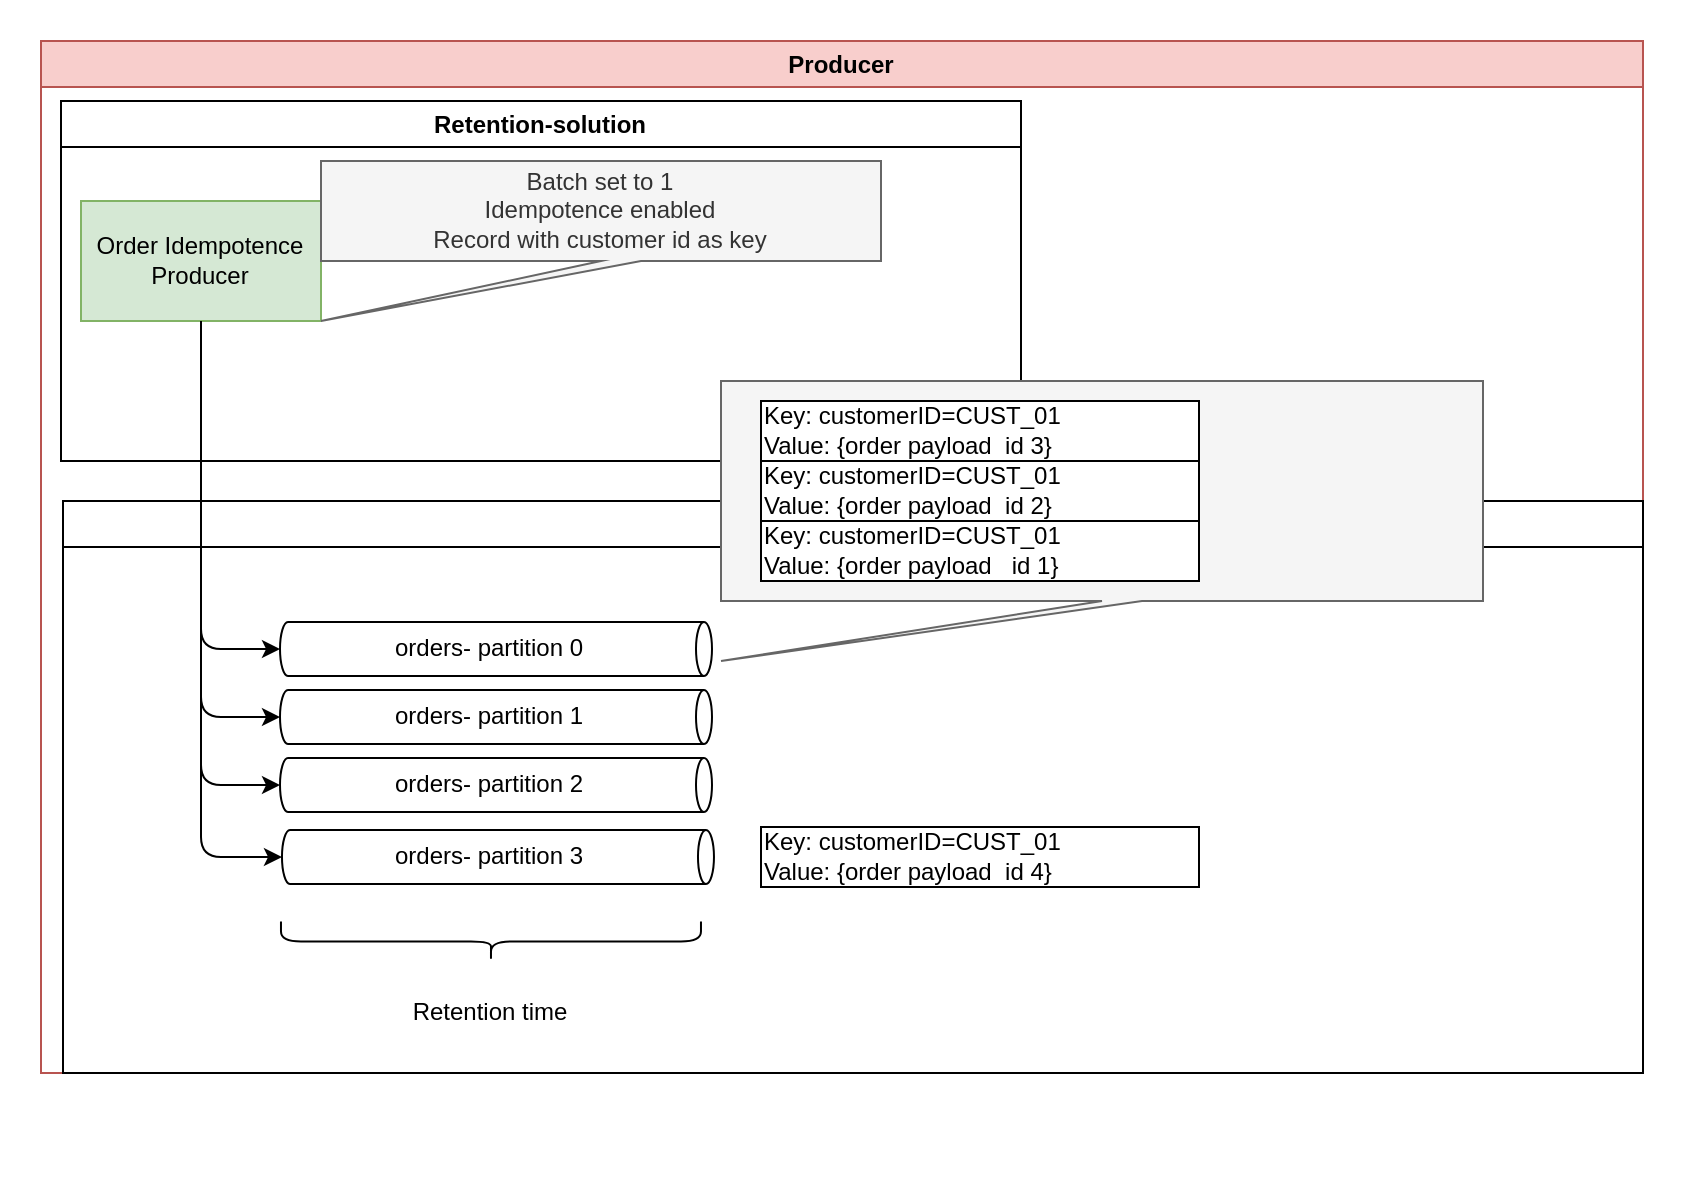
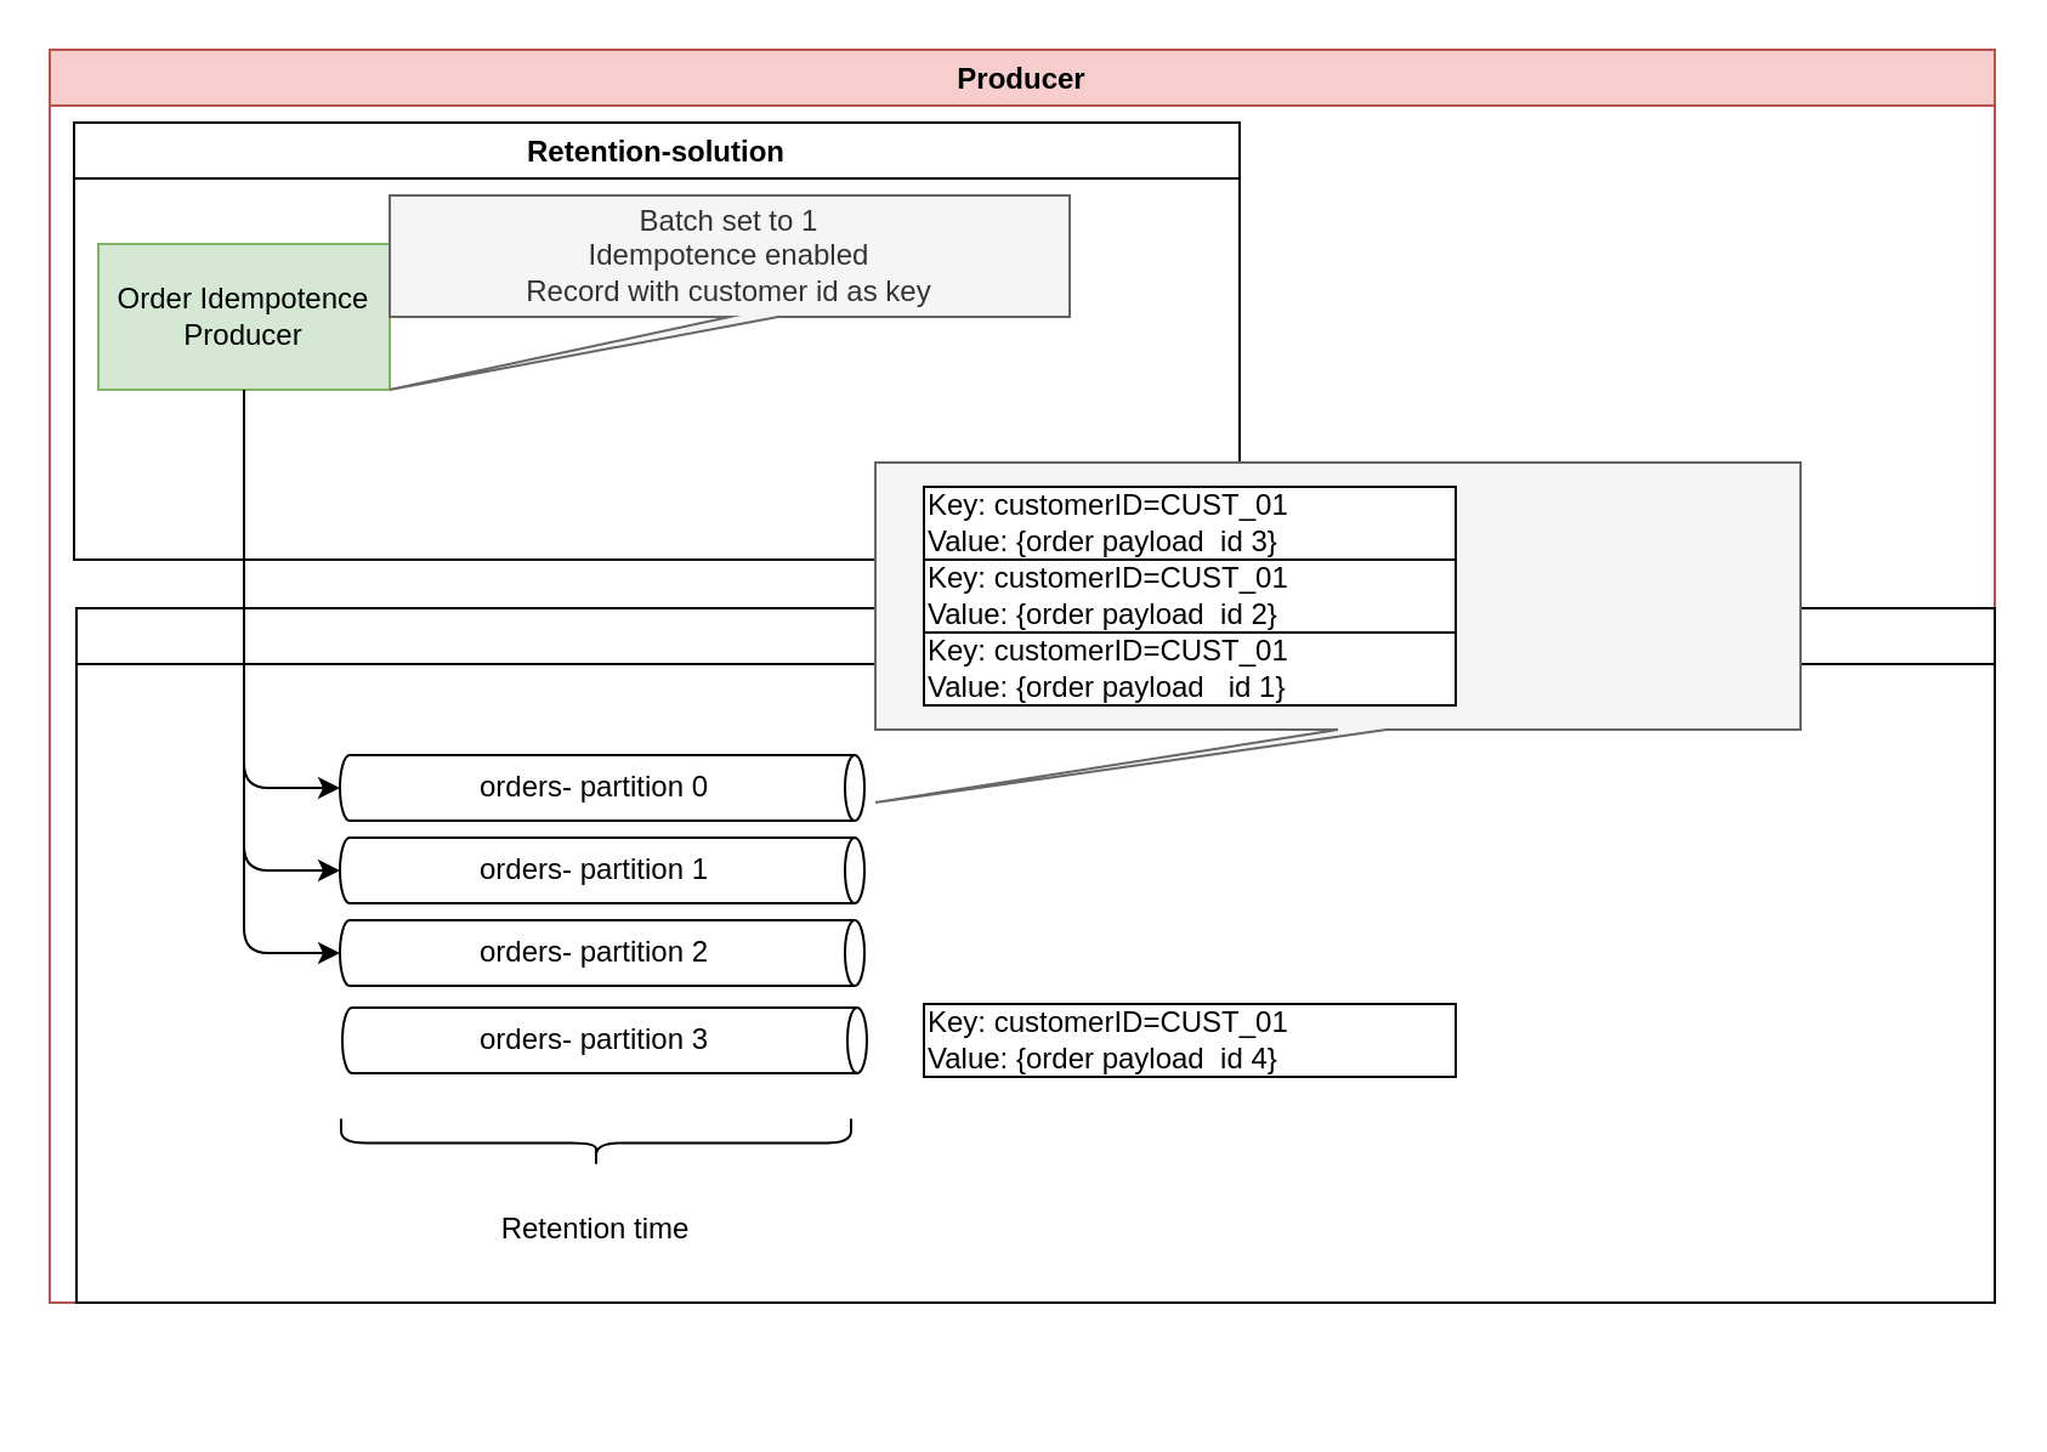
  <mxCell id="0" />
  <mxCell id="1" parent="0" />
  <mxCell id="2" value="Producer" style="swimlane;fillColor=#f8cecc;strokeColor=#b85450;" parent="1" vertex="1"><mxGeometry x="20" y="20" width="801" height="516" as="geometry" /></mxCell>
  <mxCell id="3" value="Retention-solution" style="swimlane;" parent="2" vertex="1"><mxGeometry x="10" y="30" width="480" height="180" as="geometry" /></mxCell>
  <mxCell id="4" value="Order Idempotence Producer" style="rounded=0;whiteSpace=wrap;html=1;fillColor=#d5e8d4;strokeColor=#82b366;" parent="3" vertex="1"><mxGeometry x="10" y="50" width="120" height="60" as="geometry" /></mxCell>
  <mxCell id="5" value="Batch set to 1&lt;br&gt;Idempotence enabled&lt;br&gt;Record with customer id as key" style="shape=callout;whiteSpace=wrap;html=1;perimeter=calloutPerimeter;fillColor=#f5f5f5;fontColor=#333333;strokeColor=#666666;position2=0;" parent="3" vertex="1"><mxGeometry x="130" y="30" width="280" height="80" as="geometry" /></mxCell>
  <mxCell id="6" value="event-streams cluster" style="swimlane;verticalAlign=middle;textDirection=ltr;horizontal=1;" parent="2" vertex="1"><mxGeometry x="11" y="230" width="790" height="286" as="geometry"><mxRectangle x="11" y="320" width="160" height="23" as="alternateBounds" /></mxGeometry></mxCell>
  <mxCell id="7" value="orders- partition 0&lt;br&gt;" style="shape=cylinder3;whiteSpace=wrap;html=1;boundedLbl=1;backgroundOutline=1;size=4;rotation=90;align=center;horizontal=0;" parent="6" vertex="1"><mxGeometry x="203" y="-34" width="27" height="216" as="geometry" /></mxCell>
  <mxCell id="8" value="orders- partition 2" style="shape=cylinder3;whiteSpace=wrap;html=1;boundedLbl=1;backgroundOutline=1;size=4;rotation=90;align=center;horizontal=0;" parent="6" vertex="1"><mxGeometry x="203" y="34" width="27" height="216" as="geometry" /></mxCell>
  <mxCell id="9" value="orders- partition 1" style="shape=cylinder3;whiteSpace=wrap;html=1;boundedLbl=1;backgroundOutline=1;size=4;rotation=90;align=center;horizontal=0;" parent="6" vertex="1"><mxGeometry x="203" width="27" height="216" as="geometry" /></mxCell>
  <mxCell id="10" value="" style="shape=callout;whiteSpace=wrap;html=1;perimeter=calloutPerimeter;position2=0;fillColor=#f5f5f5;fontColor=#333333;strokeColor=#666666;" parent="6" vertex="1"><mxGeometry x="329" y="-60" width="381" height="140" as="geometry" /></mxCell>
  <mxCell id="11" value="Key: customerID=CUST_01&lt;br&gt;Value: {order payload&amp;nbsp; id 2}" style="rounded=0;whiteSpace=wrap;html=1;align=left;" parent="6" vertex="1"><mxGeometry x="349" y="-20" width="219" height="30" as="geometry" /></mxCell>
  <mxCell id="12" value="Key: customerID=CUST_01&lt;br&gt;Value: {order payload&amp;nbsp; &amp;nbsp;id 1}" style="rounded=0;whiteSpace=wrap;html=1;align=left;" parent="6" vertex="1"><mxGeometry x="349" y="10" width="219" height="30" as="geometry" /></mxCell>
  <mxCell id="13" value="Key: customerID=CUST_01&lt;br&gt;Value: {order payload&amp;nbsp; id 3}" style="rounded=0;whiteSpace=wrap;html=1;align=left;" parent="6" vertex="1"><mxGeometry x="349" y="-50" width="219" height="30" as="geometry" /></mxCell>
  <mxCell id="14" value="" style="shape=curlyBracket;whiteSpace=wrap;html=1;rounded=1;flipH=1;rotation=90;" parent="6" vertex="1"><mxGeometry x="203.99" y="115.21" width="20" height="210" as="geometry" /></mxCell>
  <mxCell id="15" value="Retention time" style="text;html=1;strokeColor=none;fillColor=none;align=center;verticalAlign=middle;whiteSpace=wrap;rounded=0;" parent="6" vertex="1"><mxGeometry x="153.99" y="241" width="120" height="30" as="geometry" /></mxCell>
  <mxCell id="16" value="orders- partition 3" style="shape=cylinder3;whiteSpace=wrap;html=1;boundedLbl=1;backgroundOutline=1;size=4;rotation=90;align=center;horizontal=0;" vertex="1" parent="6"><mxGeometry x="203.99" y="70" width="27" height="216" as="geometry" /></mxCell>
  <mxCell id="17" value="Key: customerID=CUST_01&lt;br&gt;Value: {order payload&amp;nbsp; id 4}" style="rounded=0;whiteSpace=wrap;html=1;align=left;" vertex="1" parent="6"><mxGeometry x="349" y="163" width="219" height="30" as="geometry" /></mxCell>
  <mxCell id="18" style="edgeStyle=orthogonalEdgeStyle;html=1;entryX=0.5;entryY=1;entryDx=0;entryDy=0;entryPerimeter=0;" parent="2" source="4" target="7" edge="1"><mxGeometry relative="1" as="geometry" /></mxCell>
  <mxCell id="19" style="edgeStyle=orthogonalEdgeStyle;html=1;entryX=0.5;entryY=1;entryDx=0;entryDy=0;entryPerimeter=0;exitX=0.5;exitY=1;exitDx=0;exitDy=0;" parent="2" source="4" target="9" edge="1"><mxGeometry relative="1" as="geometry"><mxPoint x="90" y="150" as="sourcePoint" /><mxPoint x="129.5" y="314" as="targetPoint" /></mxGeometry></mxCell>
  <mxCell id="20" style="edgeStyle=orthogonalEdgeStyle;html=1;entryX=0.5;entryY=1;entryDx=0;entryDy=0;entryPerimeter=0;exitX=0.5;exitY=1;exitDx=0;exitDy=0;" parent="2" source="4" target="8" edge="1"><mxGeometry relative="1" as="geometry"><mxPoint x="90" y="150" as="sourcePoint" /><mxPoint x="129.5" y="348" as="targetPoint" /></mxGeometry></mxCell>
- <mxCell id="21" style="edgeStyle=orthogonalEdgeStyle;html=1;entryX=0.5;entryY=1;entryDx=0;entryDy=0;entryPerimeter=0;exitX=0.5;exitY=1;exitDx=0;exitDy=0;" edge="1" parent="2" source="4" target="16"><mxGeometry relative="1" as="geometry"><mxPoint x="90" y="150" as="sourcePoint" /><mxPoint x="129.5" y="382" as="targetPoint" /></mxGeometry></mxCell>
